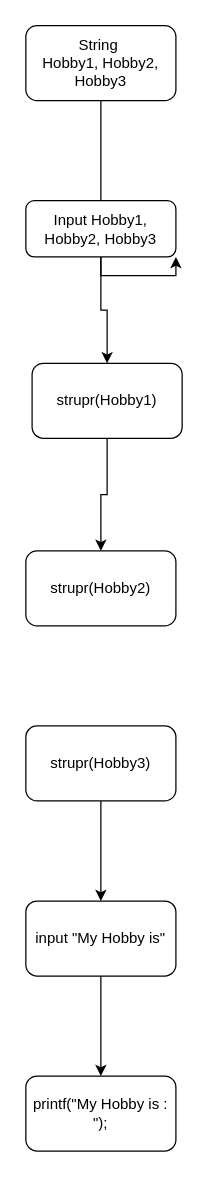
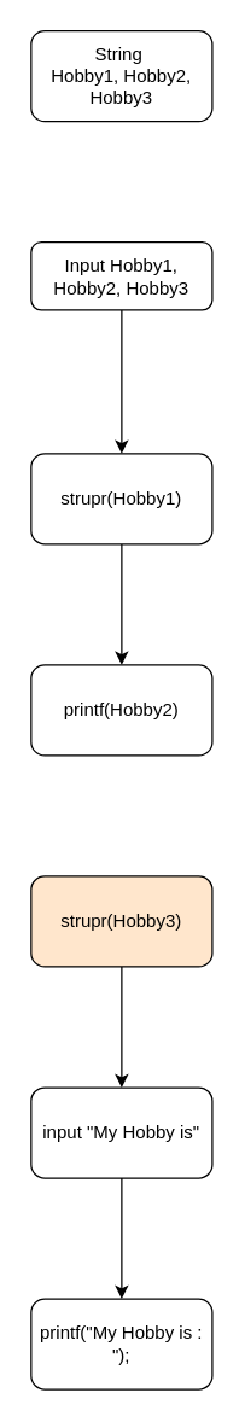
  <mxCell id="0" />
  <mxCell id="1" parent="0" />
- <mxCell id="2" value="" style="edgeStyle=orthogonalEdgeStyle;rounded=0;orthogonalLoop=1;jettySize=auto;html=1;entryX=1;entryY=1;entryDx=0;entryDy=0;" parent="1" source="3" target="5" edge="1"><mxGeometry relative="1" as="geometry"><mxPoint x="270" y="220" as="targetPoint" /><Array as="points"><mxPoint x="80" y="220" /></Array></mxGeometry></mxCell>
  <mxCell id="3" value="String&amp;nbsp;&lt;br&gt;Hobby1, Hobby2, Hobby3" style="rounded=1;whiteSpace=wrap;html=1;" parent="1" vertex="1"><mxGeometry x="20" y="20" width="120" height="60" as="geometry" /></mxCell>
  <mxCell id="4" value="" style="edgeStyle=orthogonalEdgeStyle;rounded=0;orthogonalLoop=1;jettySize=auto;html=1;" parent="1" source="5" target="7" edge="1"><mxGeometry relative="1" as="geometry" /></mxCell>
  <mxCell id="5" value="Input Hobby1, Hobby2, Hobby3" style="whiteSpace=wrap;html=1;rounded=1;" parent="1" vertex="1"><mxGeometry x="20" y="160" width="120" height="45" as="geometry" /></mxCell>
  <mxCell id="6" value="" style="edgeStyle=orthogonalEdgeStyle;rounded=0;orthogonalLoop=1;jettySize=auto;html=1;" parent="1" source="7" target="8" edge="1"><mxGeometry relative="1" as="geometry" /></mxCell>
- <mxCell id="7" value="strupr(Hobby1)" style="rounded=1;whiteSpace=wrap;html=1;" parent="1" vertex="1"><mxGeometry x="25" y="290" width="120" height="60" as="geometry" /></mxCell>
- <mxCell id="8" value="strupr(Hobby2)" style="whiteSpace=wrap;html=1;rounded=1;" parent="1" vertex="1"><mxGeometry x="20" y="440" width="120" height="60" as="geometry" /></mxCell>
+ <mxCell id="7" value="strupr(Hobby1)" style="rounded=1;whiteSpace=wrap;html=1;" parent="1" vertex="1"><mxGeometry x="20" y="300" width="120" height="60" as="geometry" /></mxCell>
+ <mxCell id="8" value="printf(Hobby2)" style="whiteSpace=wrap;html=1;rounded=1;" parent="1" vertex="1"><mxGeometry x="20" y="440" width="120" height="60" as="geometry" /></mxCell>
  <mxCell id="9" value="" style="edgeStyle=orthogonalEdgeStyle;rounded=0;orthogonalLoop=1;jettySize=auto;html=1;" parent="1" source="10" target="12" edge="1"><mxGeometry relative="1" as="geometry" /></mxCell>
- <mxCell id="10" value="strupr(Hobby3)" style="whiteSpace=wrap;html=1;rounded=1;" parent="1" vertex="1"><mxGeometry x="20" y="580" width="120" height="60" as="geometry" /></mxCell>
+ <mxCell id="10" value="strupr(Hobby3)" style="whiteSpace=wrap;html=1;rounded=1;fillColor=#ffe6cc;" parent="1" vertex="1"><mxGeometry x="20" y="580" width="120" height="60" as="geometry" /></mxCell>
  <mxCell id="11" value="" style="edgeStyle=orthogonalEdgeStyle;rounded=0;orthogonalLoop=1;jettySize=auto;html=1;" parent="1" source="12" target="13" edge="1"><mxGeometry relative="1" as="geometry" /></mxCell>
  <mxCell id="12" value="input &quot;My Hobby is&quot;" style="whiteSpace=wrap;html=1;rounded=1;" parent="1" vertex="1"><mxGeometry x="20" y="720" width="120" height="60" as="geometry" /></mxCell>
  <mxCell id="13" value="printf(&quot;My Hobby is : &quot;);" style="whiteSpace=wrap;html=1;rounded=1;" parent="1" vertex="1"><mxGeometry x="20" y="860" width="120" height="60" as="geometry" /></mxCell>
